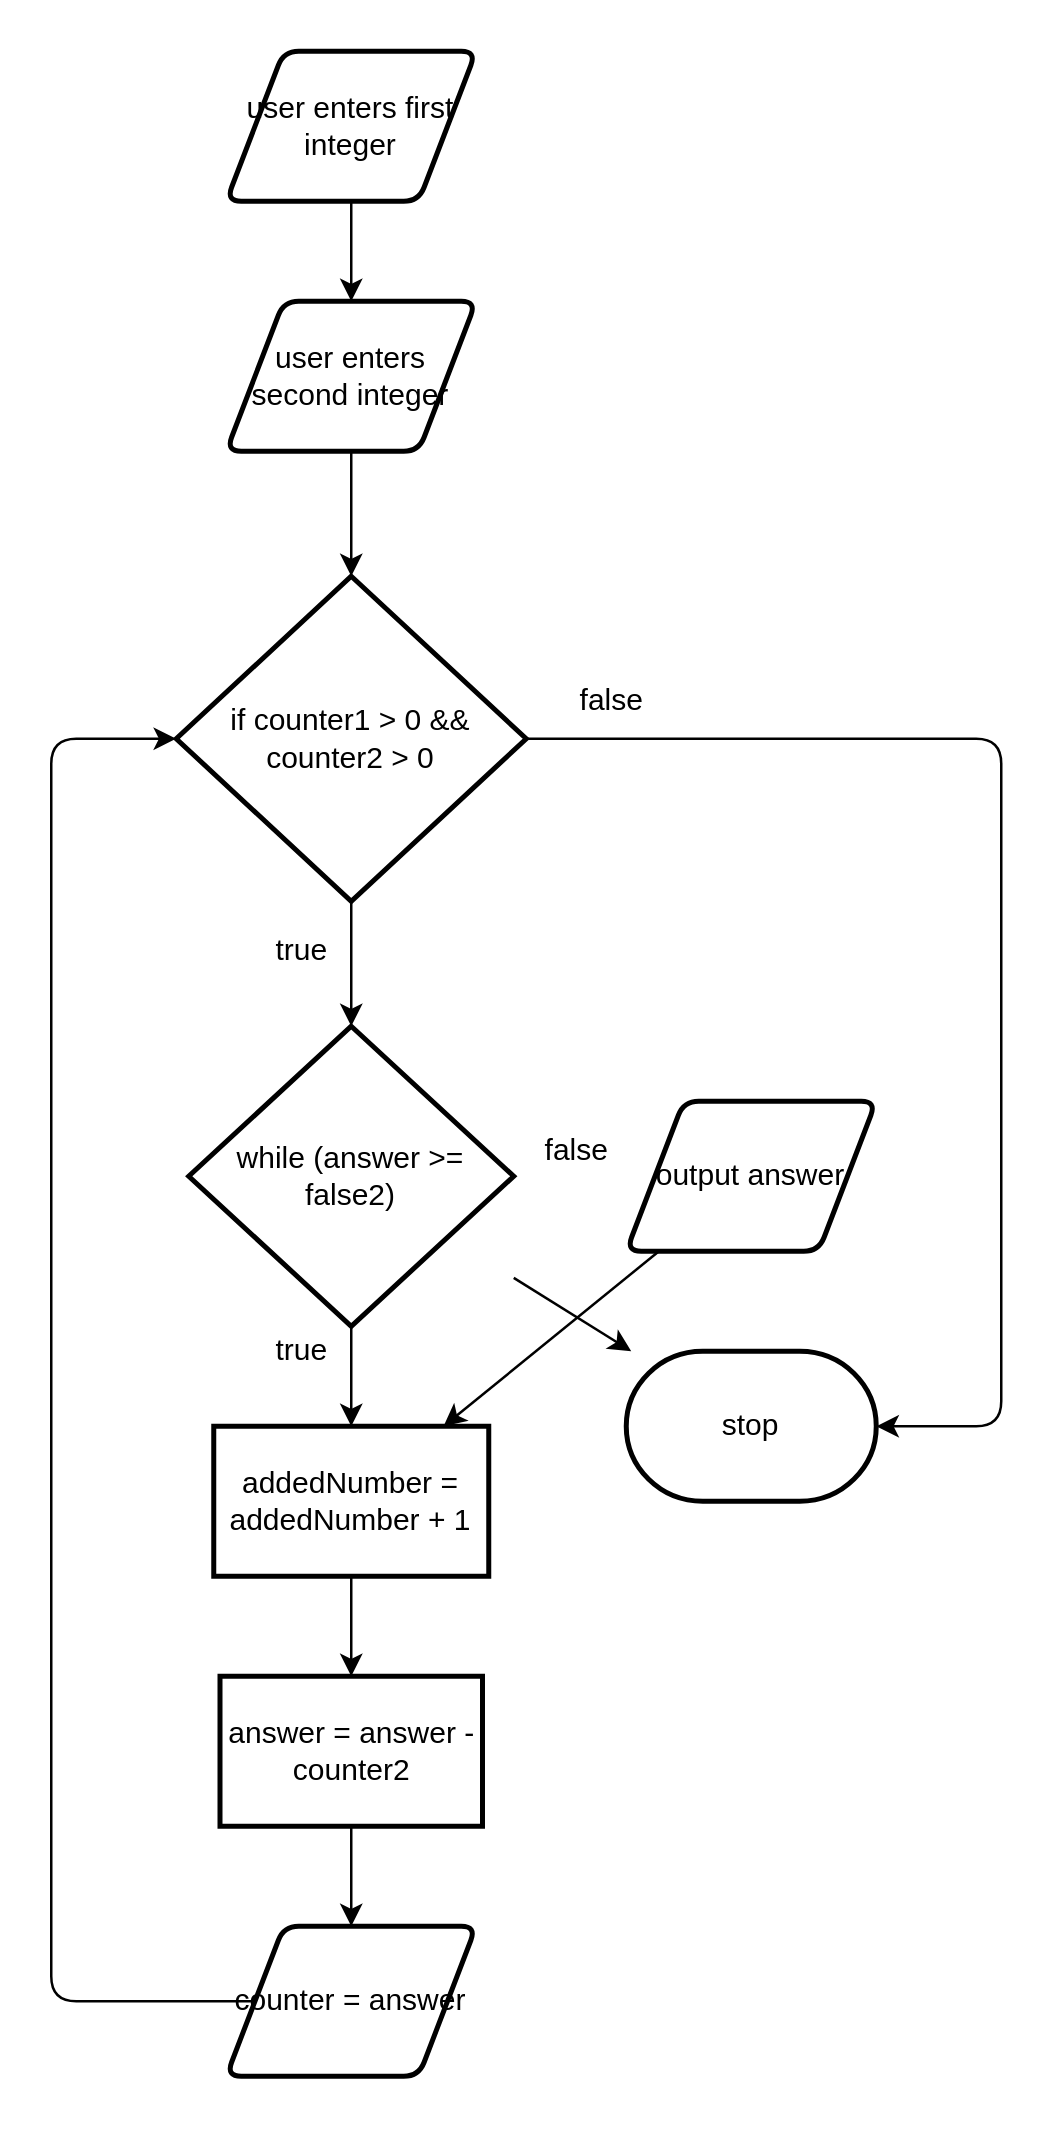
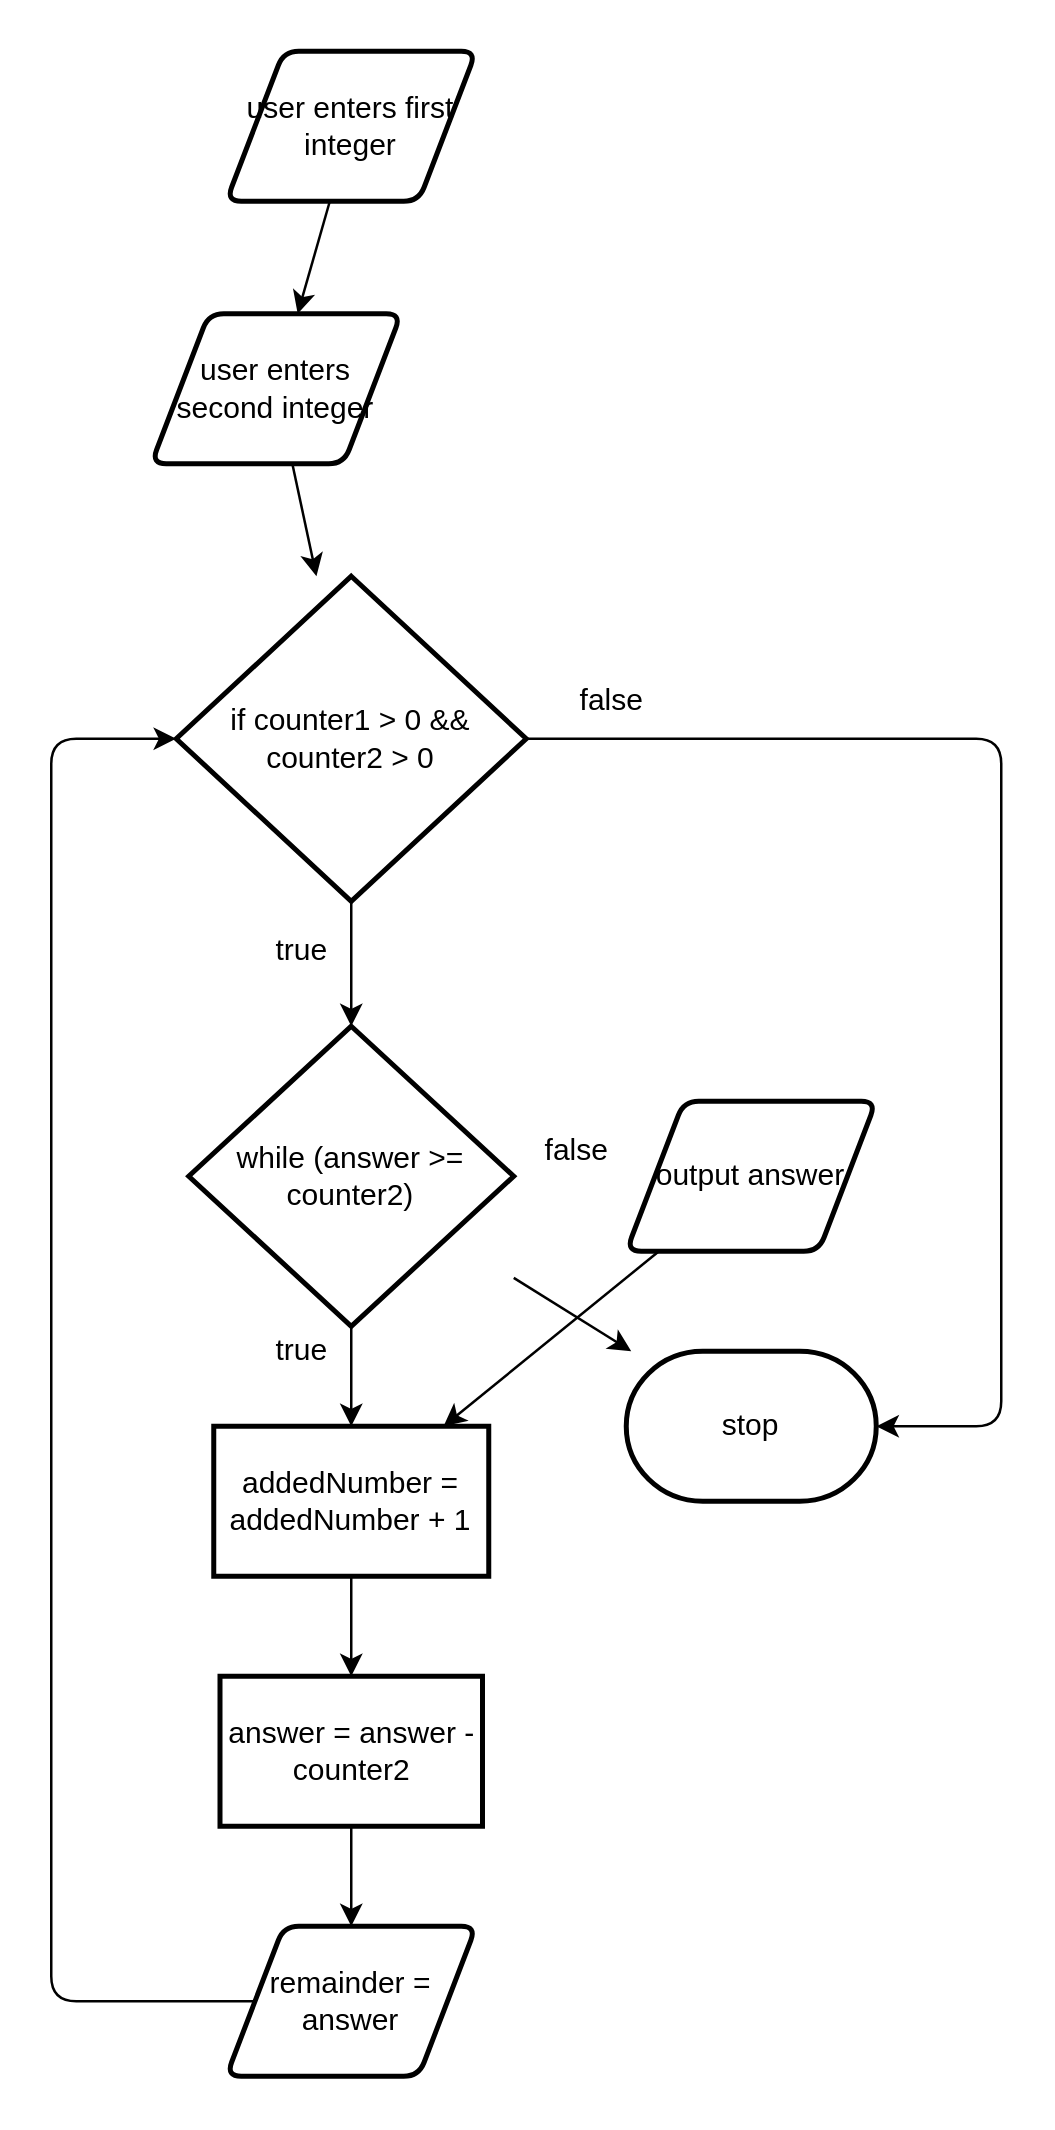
  <mxCell id="0" />
  <mxCell id="1" parent="0" />
  <mxCell id="2" style="edgeStyle=none;html=1;" parent="1" source="3" target="5" edge="1"><mxGeometry relative="1" as="geometry" /></mxCell>
  <mxCell id="3" value="user enters first integer" style="shape=parallelogram;html=1;strokeWidth=2;perimeter=parallelogramPerimeter;whiteSpace=wrap;rounded=1;arcSize=12;size=0.23;" parent="1" vertex="1"><mxGeometry x="90" y="20" width="100" height="60" as="geometry" /></mxCell>
  <mxCell id="4" style="edgeStyle=none;html=1;" parent="1" source="5" target="7" edge="1"><mxGeometry relative="1" as="geometry" /></mxCell>
- <mxCell id="5" value="user enters second integer" style="shape=parallelogram;html=1;strokeWidth=2;perimeter=parallelogramPerimeter;whiteSpace=wrap;rounded=1;arcSize=12;size=0.23;" parent="1" vertex="1"><mxGeometry x="90" y="120" width="100" height="60" as="geometry" /></mxCell>
+ <mxCell id="5" value="user enters second integer" style="shape=parallelogram;html=1;strokeWidth=2;perimeter=parallelogramPerimeter;whiteSpace=wrap;rounded=1;arcSize=12;size=0.23;" parent="1" vertex="1"><mxGeometry x="60" y="125" width="100" height="60" as="geometry" /></mxCell>
  <mxCell id="6" style="edgeStyle=none;html=1;entryX=0.5;entryY=0;entryDx=0;entryDy=0;" parent="1" source="7" edge="1"><mxGeometry relative="1" as="geometry"><mxPoint x="140" y="410" as="targetPoint" /></mxGeometry></mxCell>
  <mxCell id="7" value="if counter1 &amp;gt; 0 &amp;amp;&amp;amp;&lt;br&gt;counter2 &amp;gt; 0" style="strokeWidth=2;html=1;shape=mxgraph.flowchart.decision;whiteSpace=wrap;" parent="1" vertex="1"><mxGeometry x="70" y="230" width="140" height="130" as="geometry" /></mxCell>
  <mxCell id="8" value="true" style="text;html=1;align=center;verticalAlign=middle;resizable=0;points=[];autosize=1;strokeColor=none;fillColor=none;" parent="1" vertex="1"><mxGeometry x="100" y="370" width="40" height="20" as="geometry" /></mxCell>
  <mxCell id="9" style="edgeStyle=none;html=1;" edge="1" parent="1" source="11" target="13"><mxGeometry relative="1" as="geometry" /></mxCell>
  <mxCell id="10" style="edgeStyle=none;html=1;" edge="1" parent="1" source="11" target="21"><mxGeometry relative="1" as="geometry" /></mxCell>
- <mxCell id="11" value="while (answer &amp;gt;= false2)" style="strokeWidth=2;html=1;shape=mxgraph.flowchart.decision;whiteSpace=wrap;" parent="1" vertex="1"><mxGeometry x="75" y="410" width="130" height="120" as="geometry" /></mxCell>
+ <mxCell id="11" value="while (answer &amp;gt;= counter2)" style="strokeWidth=2;html=1;shape=mxgraph.flowchart.decision;whiteSpace=wrap;" parent="1" vertex="1"><mxGeometry x="75" y="410" width="130" height="120" as="geometry" /></mxCell>
  <mxCell id="12" style="edgeStyle=none;html=1;entryX=0.5;entryY=0;entryDx=0;entryDy=0;" edge="1" parent="1" source="13" target="18"><mxGeometry relative="1" as="geometry" /></mxCell>
  <mxCell id="13" value="&lt;div&gt;addedNumber = addedNumber + 1&lt;/div&gt;" style="whiteSpace=wrap;html=1;absoluteArcSize=1;arcSize=14;strokeWidth=2;rounded=0;" parent="1" vertex="1"><mxGeometry x="85" y="570" width="110" height="60" as="geometry" /></mxCell>
  <mxCell id="14" style="edgeStyle=none;html=1;" parent="1" source="15" edge="1" target="13"><mxGeometry relative="1" as="geometry"><mxPoint x="350" y="530" as="targetPoint" /></mxGeometry></mxCell>
  <mxCell id="15" value="output answer" style="shape=parallelogram;html=1;strokeWidth=2;perimeter=parallelogramPerimeter;whiteSpace=wrap;rounded=1;arcSize=12;size=0.23;" parent="1" vertex="1"><mxGeometry x="250" y="440" width="100" height="60" as="geometry" /></mxCell>
  <mxCell id="16" value="" style="edgeStyle=segmentEdgeStyle;endArrow=classic;html=1;entryX=0;entryY=0.5;entryDx=0;entryDy=0;entryPerimeter=0;exitX=0;exitY=0.5;exitDx=0;exitDy=0;" parent="1" source="23" target="7" edge="1"><mxGeometry width="50" height="50" relative="1" as="geometry"><mxPoint x="80" y="690" as="sourcePoint" /><mxPoint x="20" y="290" as="targetPoint" /><Array as="points"><mxPoint x="20" y="800" /><mxPoint x="20" y="295" /></Array></mxGeometry></mxCell>
  <mxCell id="17" style="edgeStyle=none;html=1;" edge="1" parent="1" source="18" target="23"><mxGeometry relative="1" as="geometry" /></mxCell>
  <mxCell id="18" value="answer = answer - counter2" style="whiteSpace=wrap;html=1;absoluteArcSize=1;arcSize=14;strokeWidth=2;rounded=0;" vertex="1" parent="1"><mxGeometry x="87.5" y="670" width="105" height="60" as="geometry" /></mxCell>
  <mxCell id="19" value="false" style="text;html=1;align=center;verticalAlign=middle;resizable=0;points=[];autosize=1;strokeColor=none;fillColor=none;" vertex="1" parent="1"><mxGeometry x="224" y="270" width="40" height="20" as="geometry" /></mxCell>
  <mxCell id="20" value="true" style="text;html=1;align=center;verticalAlign=middle;resizable=0;points=[];autosize=1;strokeColor=none;fillColor=none;" vertex="1" parent="1"><mxGeometry x="100" y="530" width="40" height="20" as="geometry" /></mxCell>
  <mxCell id="21" value="stop" style="strokeWidth=2;html=1;shape=mxgraph.flowchart.terminator;whiteSpace=wrap;" vertex="1" parent="1"><mxGeometry x="250" y="540" width="100" height="60" as="geometry" /></mxCell>
  <mxCell id="22" value="" style="edgeStyle=segmentEdgeStyle;endArrow=classic;html=1;exitX=1;exitY=0.5;exitDx=0;exitDy=0;exitPerimeter=0;entryX=1;entryY=0.5;entryDx=0;entryDy=0;entryPerimeter=0;" edge="1" parent="1" source="7" target="21"><mxGeometry width="50" height="50" relative="1" as="geometry"><mxPoint x="290" y="360" as="sourcePoint" /><mxPoint x="400" y="580" as="targetPoint" /><Array as="points"><mxPoint x="400" y="295" /><mxPoint x="400" y="570" /></Array></mxGeometry></mxCell>
- <mxCell id="23" value="counter = answer" style="shape=parallelogram;html=1;strokeWidth=2;perimeter=parallelogramPerimeter;whiteSpace=wrap;rounded=1;arcSize=12;size=0.23;" vertex="1" parent="1"><mxGeometry x="90" y="770" width="100" height="60" as="geometry" /></mxCell>
+ <mxCell id="23" value="remainder = answer" style="shape=parallelogram;html=1;strokeWidth=2;perimeter=parallelogramPerimeter;whiteSpace=wrap;rounded=1;arcSize=12;size=0.23;" vertex="1" parent="1"><mxGeometry x="90" y="770" width="100" height="60" as="geometry" /></mxCell>
  <mxCell id="24" value="" style="edgeStyle=none;html=1;endArrow=none;" edge="1" parent="1" source="11"><mxGeometry relative="1" as="geometry"><mxPoint x="204" y="470" as="targetPoint" /><mxPoint x="205" y="470" as="sourcePoint" /></mxGeometry></mxCell>
  <mxCell id="25" value="false" style="text;html=1;align=center;verticalAlign=middle;resizable=0;points=[];autosize=1;strokeColor=none;fillColor=none;" vertex="1" parent="1"><mxGeometry x="210" y="450" width="40" height="20" as="geometry" /></mxCell>
